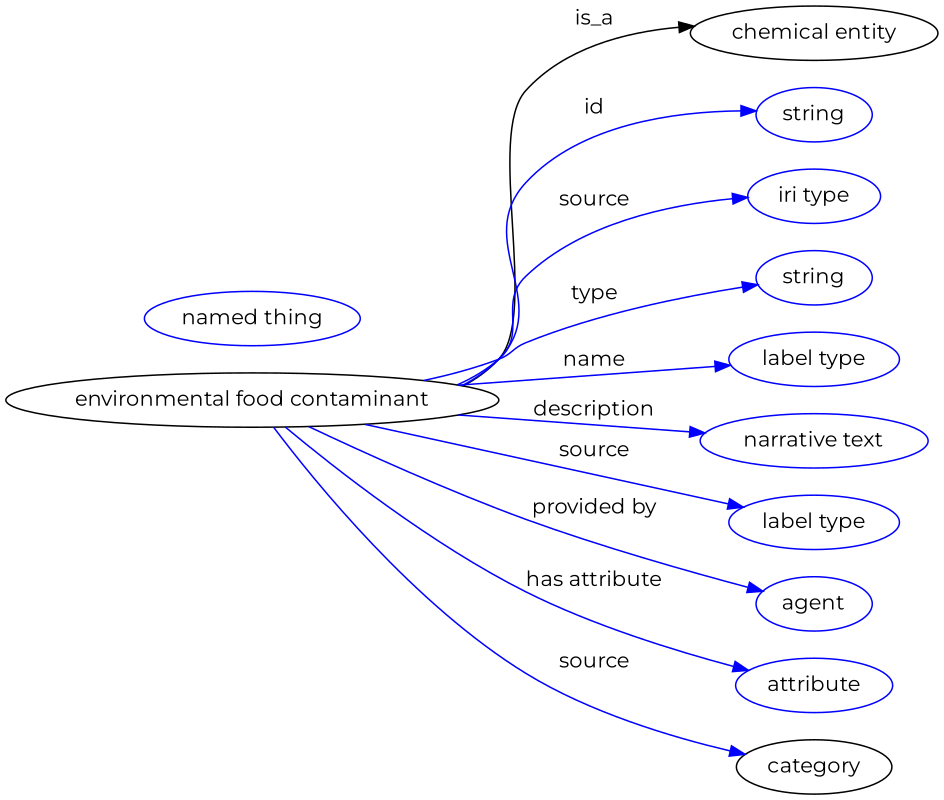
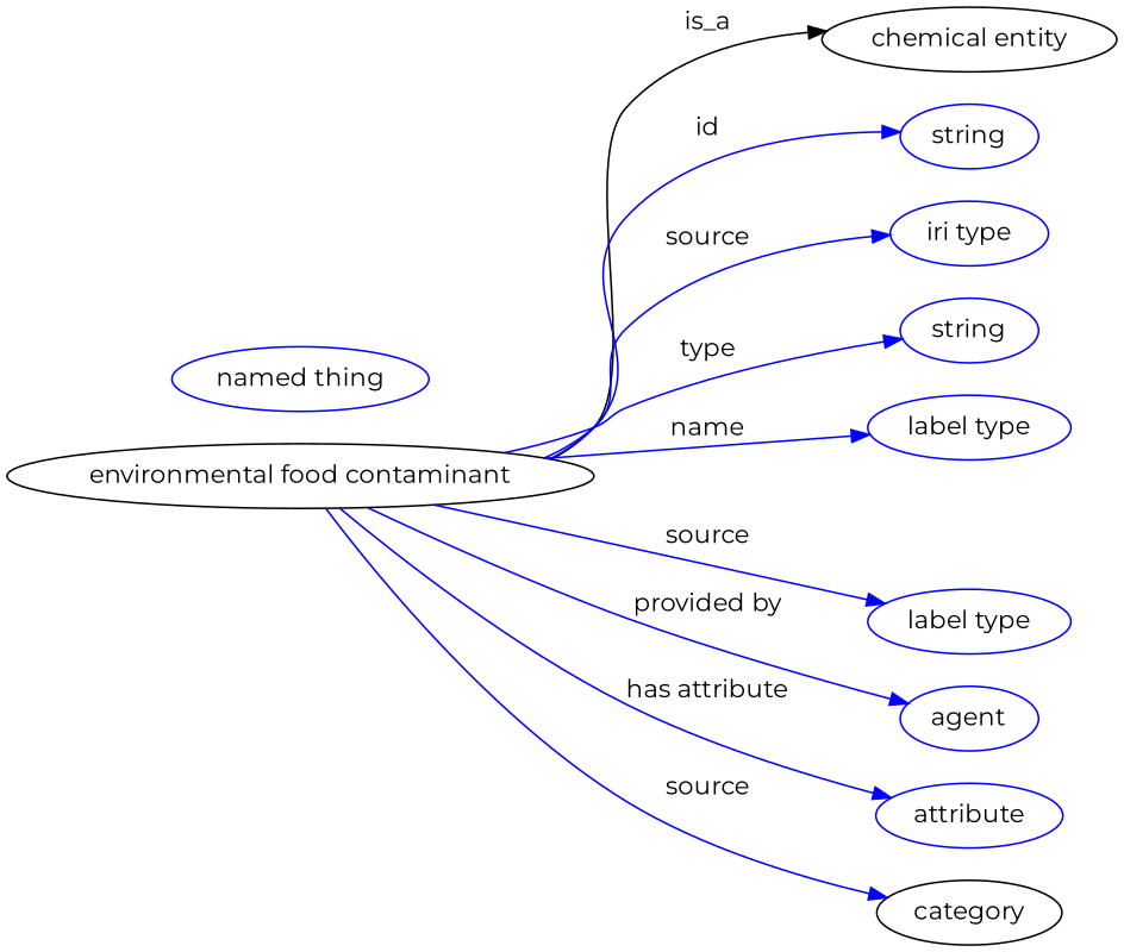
  digraph {
    fontname=Montserrat
    rankdir=LR
    node [fontname=Montserrat color=blue]
    edge [fontname=Montserrat color=blue style=solid]
    n1 [height=0.5 label="environmental food contaminant" width=4.4954 color=""]
    "chemical entity" [height=0.5 width=2.2748 color=""]
    n3 [height=0.5 label=string width=1.0652]
    n4 [height=0.5 label="iri type" width=1.2277]
    n5 [height=0.5 label=string width=1.0652]
    n6 [height=0.5 label="label type" width=1.5707]
-   n7 [height=0.5 label="narrative text" width=2.0943]
    n8 [height=0.5 label="label type" width=1.5707]
    n9 [height=0.5 label=agent width=1.0291]
    n10 [height=0.5 label=attribute width=1.4443]
    category [height=0.5 width=1.4263 color=""]
    n12 [height=0.5 label="named thing" width=1.9318]
    n1 -> "chemical entity" [label=is_a color="" style=""]
    n1 -> n3 [label=id]
    n1 -> n4 [label=source]
    n1 -> n5 [label=type]
    n1 -> n6 [label=name]
-   n1 -> n7 [label=description]
    n1 -> n8 [label=source]
    n1 -> n9 [label="provided by"]
    n1 -> n10 [label="has attribute"]
    n1 -> category [label=source]
  }
